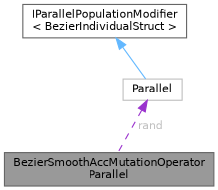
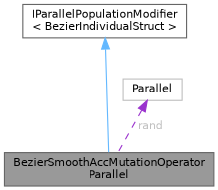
  digraph {
    node [color=gray40 fillcolor=white fontname=Helvetica fontsize=10 shape=box style=filled]
    edge [dir=back fontname=Helvetica fontsize=10 labelfontname=Helvetica labelfontsize=10]
    n1 [fillcolor=grey60 fontcolor=black height=0.2 label="BezierSmoothAccMutationOperator\lParallel" width=0.4]
    n2 [height=0.2 label="IParallelPopulationModifier\l\< BezierIndividualStruct \>" width=0.4]
    n3 [color=grey75 height=0.2 label=Parallel width=0.4]
-   n2 -> n3 [color=steelblue1 style=solid]
+   n2 -> n1 [color=steelblue1 style=solid]
    n3 -> n1 [color=darkorchid3 fontcolor=grey label=" rand" style=dashed]
  }
